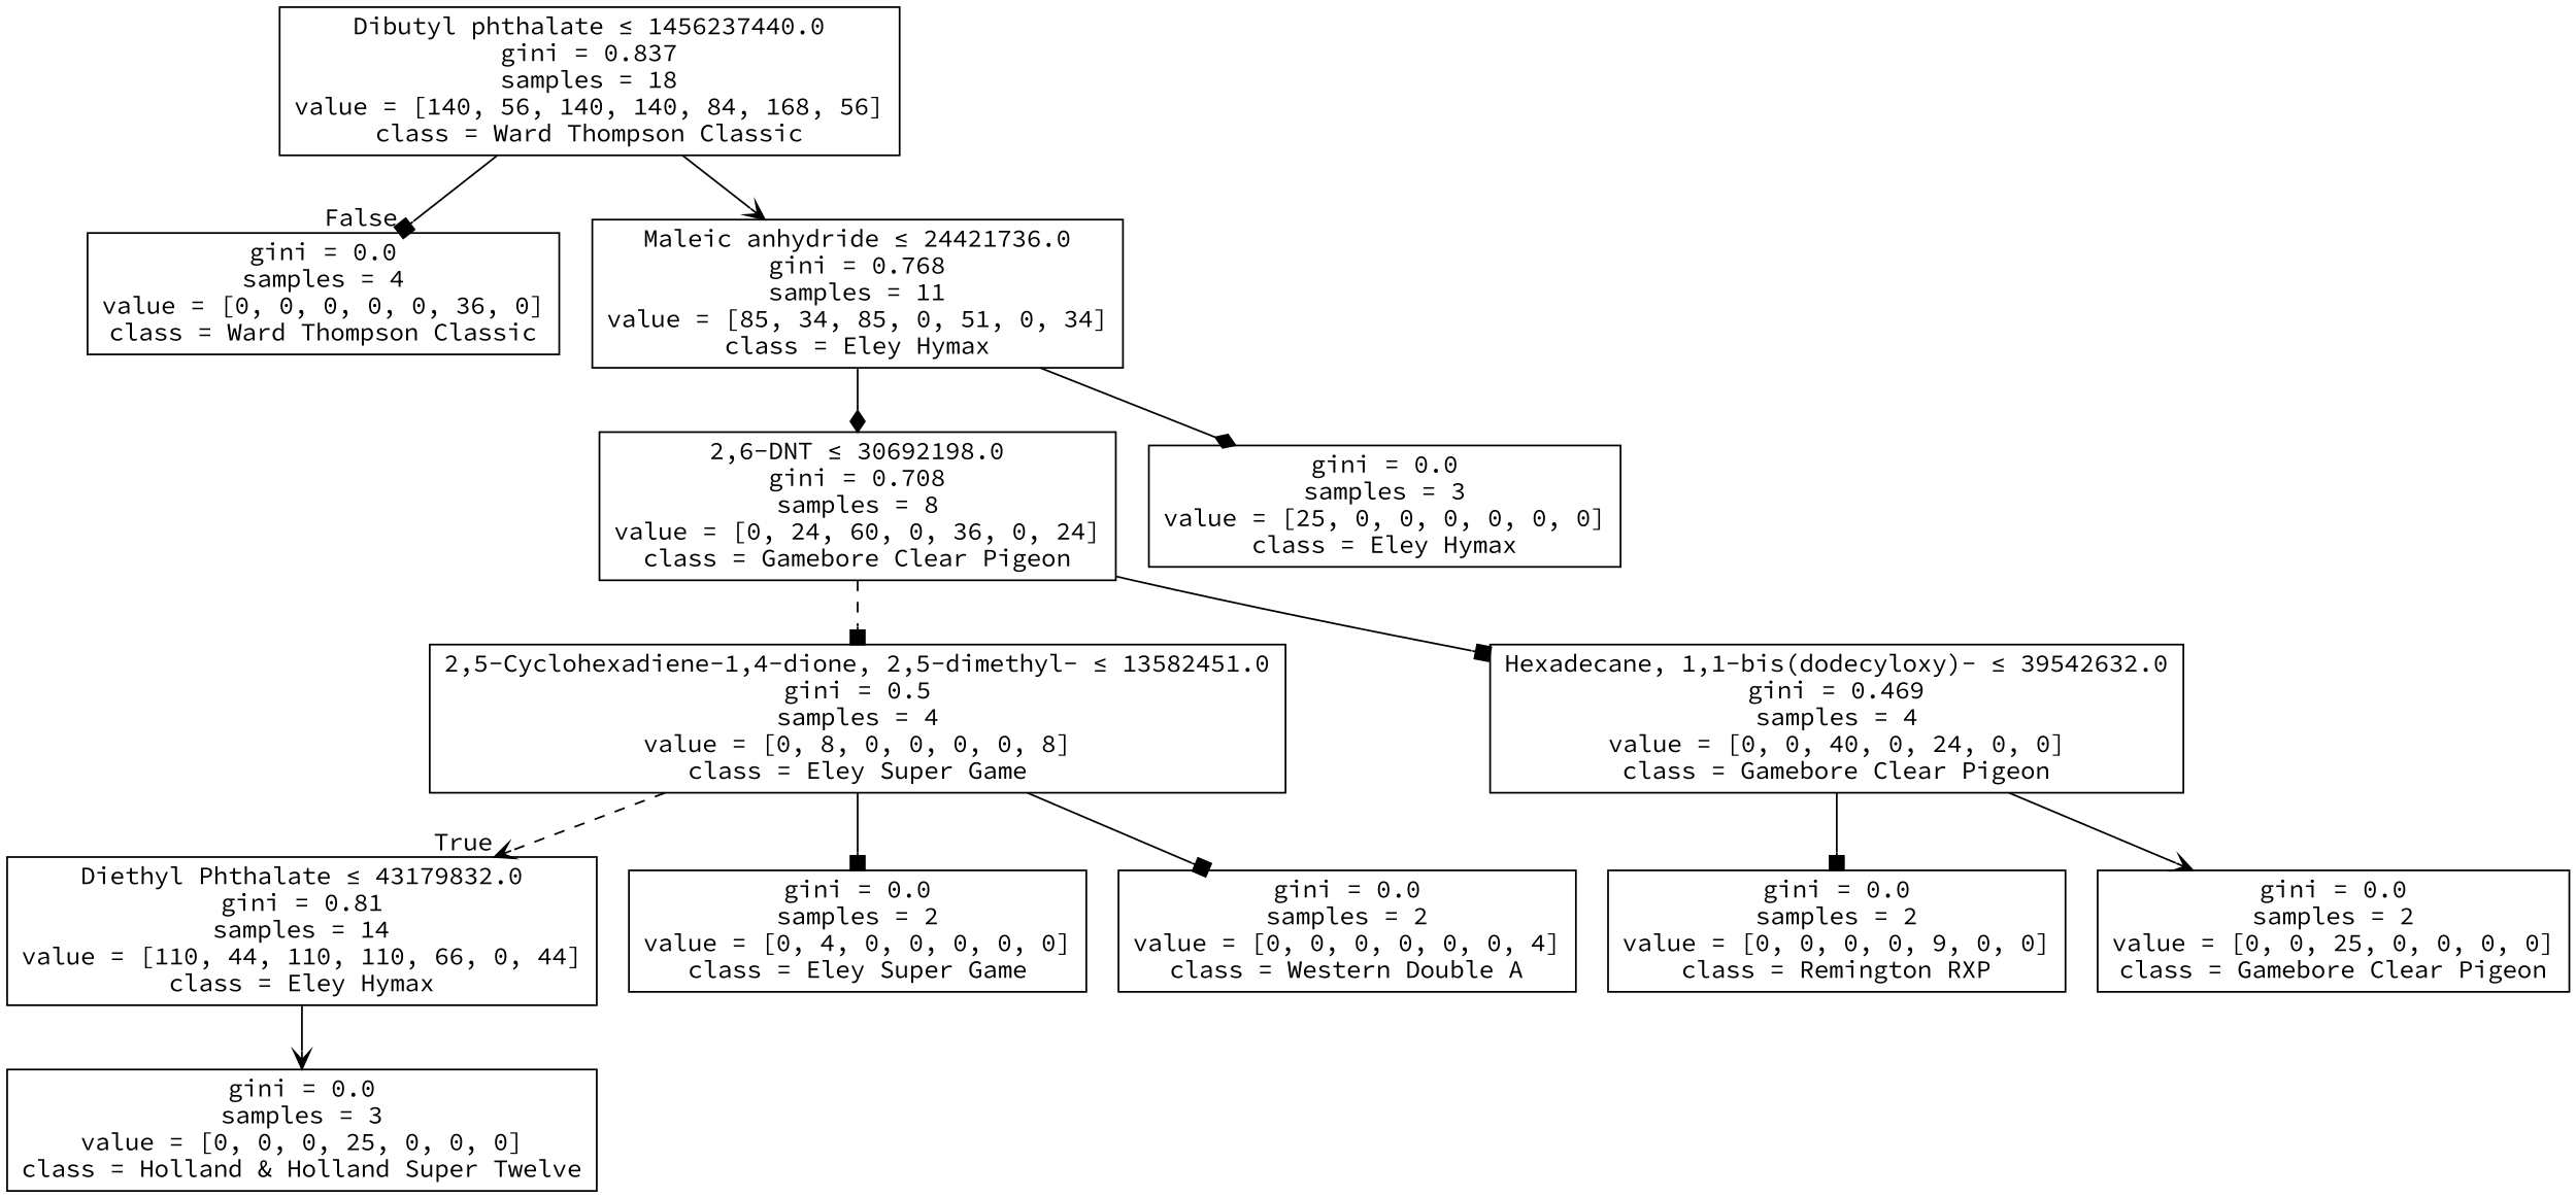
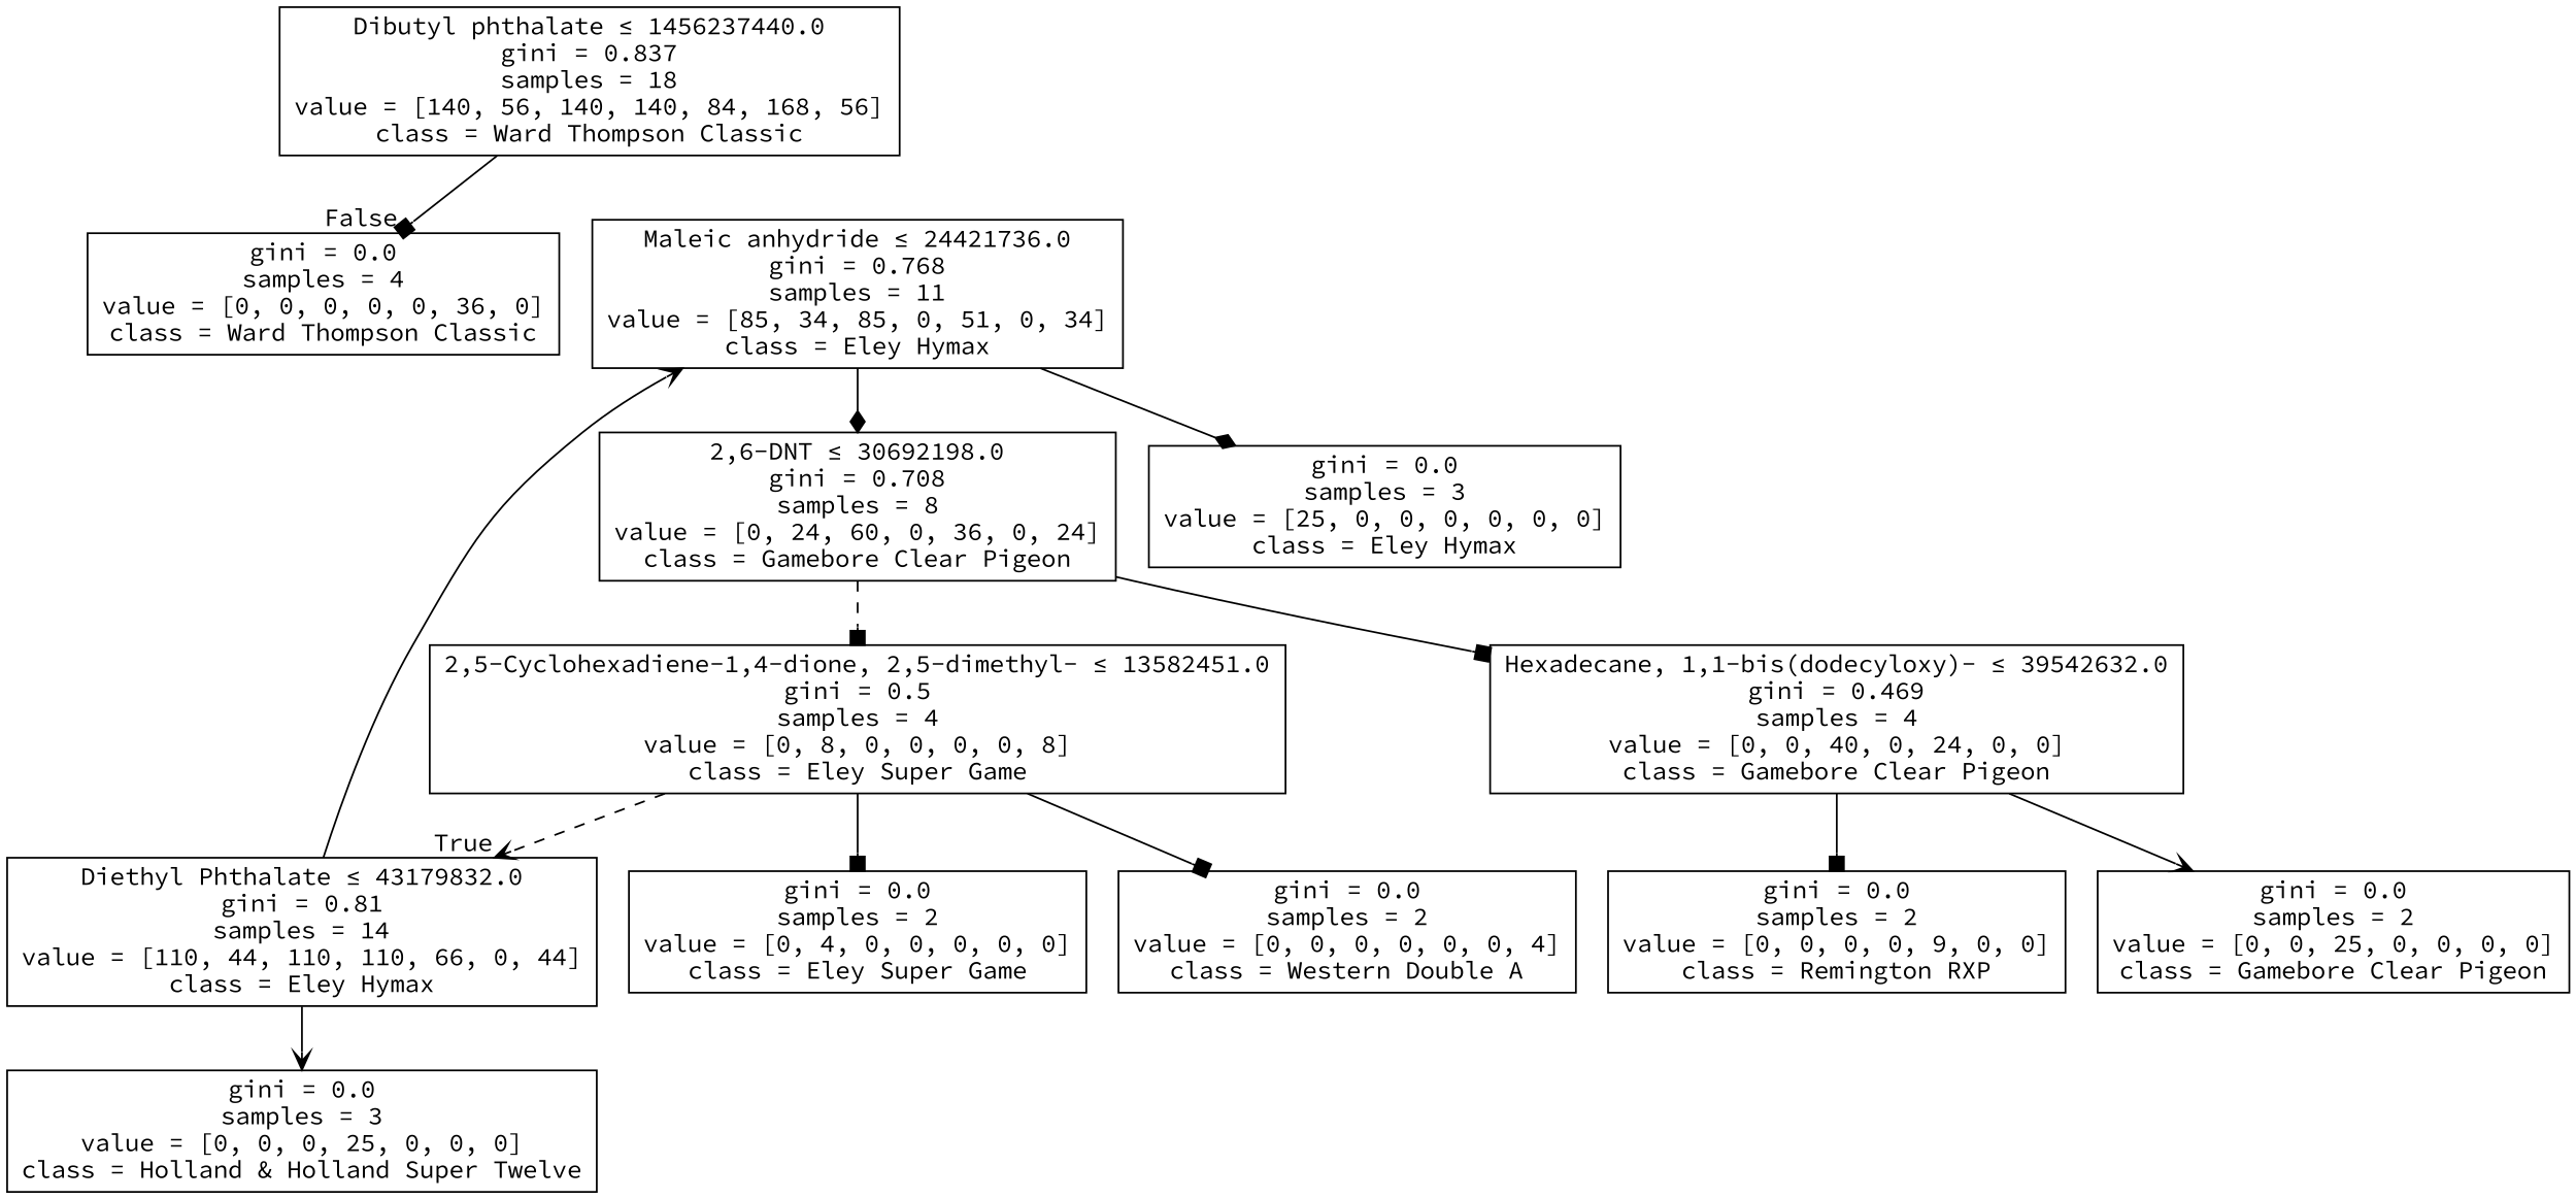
  digraph {
    fontname="Source Code Pro"
    node [fontname="Source Code Pro" shape=box]
    edge [arrowhead=box fontname="Source Code Pro" style=solid]
    n1 [label=<Dibutyl phthalate &le; 1456237440.0<br/>gini = 0.837<br/>samples = 18<br/>value = [140, 56, 140, 140, 84, 168, 56]<br/>class = Ward Thompson Classic>]
    n2 [label=<gini = 0.0<br/>samples = 4<br/>value = [0, 0, 0, 0, 0, 36, 0]<br/>class = Ward Thompson Classic>]
    n3 [label=<Diethyl Phthalate &le; 43179832.0<br/>gini = 0.81<br/>samples = 14<br/>value = [110, 44, 110, 110, 66, 0, 44]<br/>class = Eley Hymax>]
    n4 [label=<Maleic anhydride &le; 24421736.0<br/>gini = 0.768<br/>samples = 11<br/>value = [85, 34, 85, 0, 51, 0, 34]<br/>class = Eley Hymax>]
    n5 [label=<gini = 0.0<br/>samples = 3<br/>value = [0, 0, 0, 25, 0, 0, 0]<br/>class = Holland &amp; Holland Super Twelve>]
    n6 [label=<2,6-DNT &le; 30692198.0<br/>gini = 0.708<br/>samples = 8<br/>value = [0, 24, 60, 0, 36, 0, 24]<br/>class = Gamebore Clear Pigeon>]
    n7 [label=<gini = 0.0<br/>samples = 3<br/>value = [25, 0, 0, 0, 0, 0, 0]<br/>class = Eley Hymax>]
    n8 [label=<Hexadecane, 1,1-bis(dodecyloxy)- &le; 39542632.0<br/>gini = 0.469<br/>samples = 4<br/>value = [0, 0, 40, 0, 24, 0, 0]<br/>class = Gamebore Clear Pigeon>]
    n9 [label=<2,5-Cyclohexadiene-1,4-dione, 2,5-dimethyl- &le; 13582451.0<br/>gini = 0.5<br/>samples = 4<br/>value = [0, 8, 0, 0, 0, 0, 8]<br/>class = Eley Super Game>]
    n10 [label=<gini = 0.0<br/>samples = 2<br/>value = [0, 0, 25, 0, 0, 0, 0]<br/>class = Gamebore Clear Pigeon>]
    n11 [label=<gini = 0.0<br/>samples = 2<br/>value = [0, 0, 0, 0, 9, 0, 0]<br/>class = Remington RXP>]
    n12 [label=<gini = 0.0<br/>samples = 2<br/>value = [0, 0, 0, 0, 0, 0, 4]<br/>class = Western Double A>]
    n13 [label=<gini = 0.0<br/>samples = 2<br/>value = [0, 4, 0, 0, 0, 0, 0]<br/>class = Eley Super Game>]
    n1 -> n2 [headlabel=False labelangle=-45 labeldistance=2.5]
-   n1 -> n4 [arrowhead=vee]
+   n3 -> n4 [arrowhead=vee]
    n3 -> n5 [arrowhead=vee]
    n4 -> n6 [arrowhead=diamond]
    n4 -> n7 [arrowhead=diamond]
    n6 -> n8
    n6 -> n9 [style=dashed]
    n8 -> n10 [arrowhead=vee]
    n8 -> n11
    n9 -> n3 [arrowhead=vee headlabel=True labelangle=45 labeldistance=2.5 style=dashed]
    n9 -> n12
    n9 -> n13
  }
